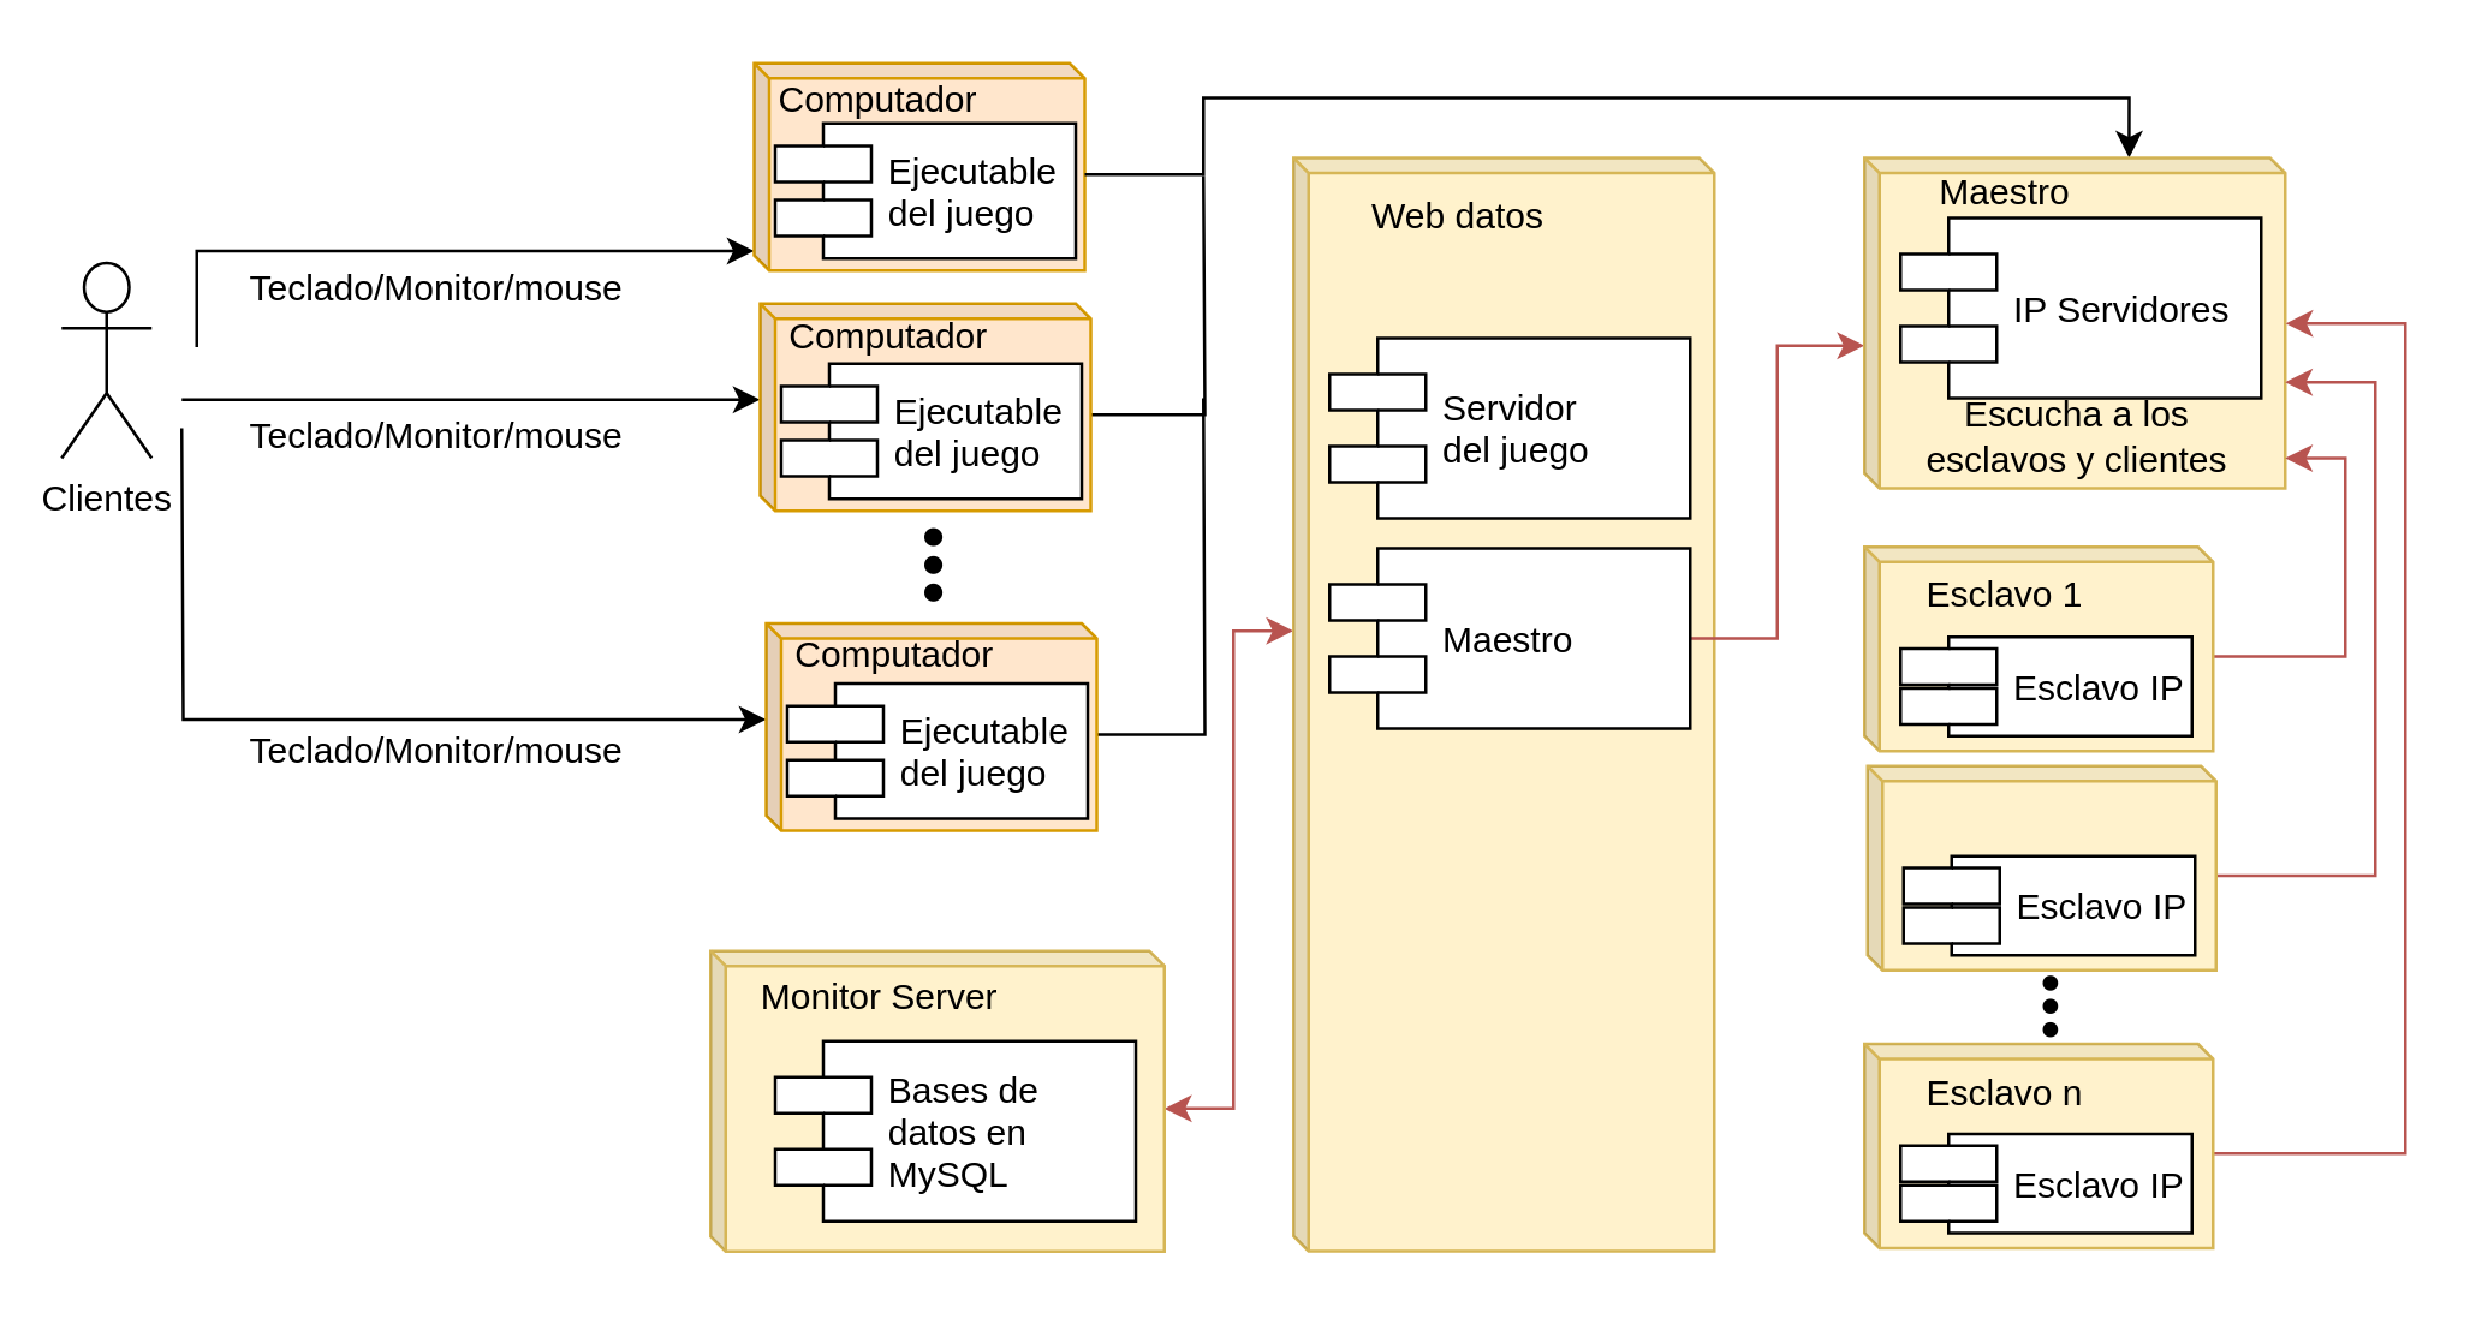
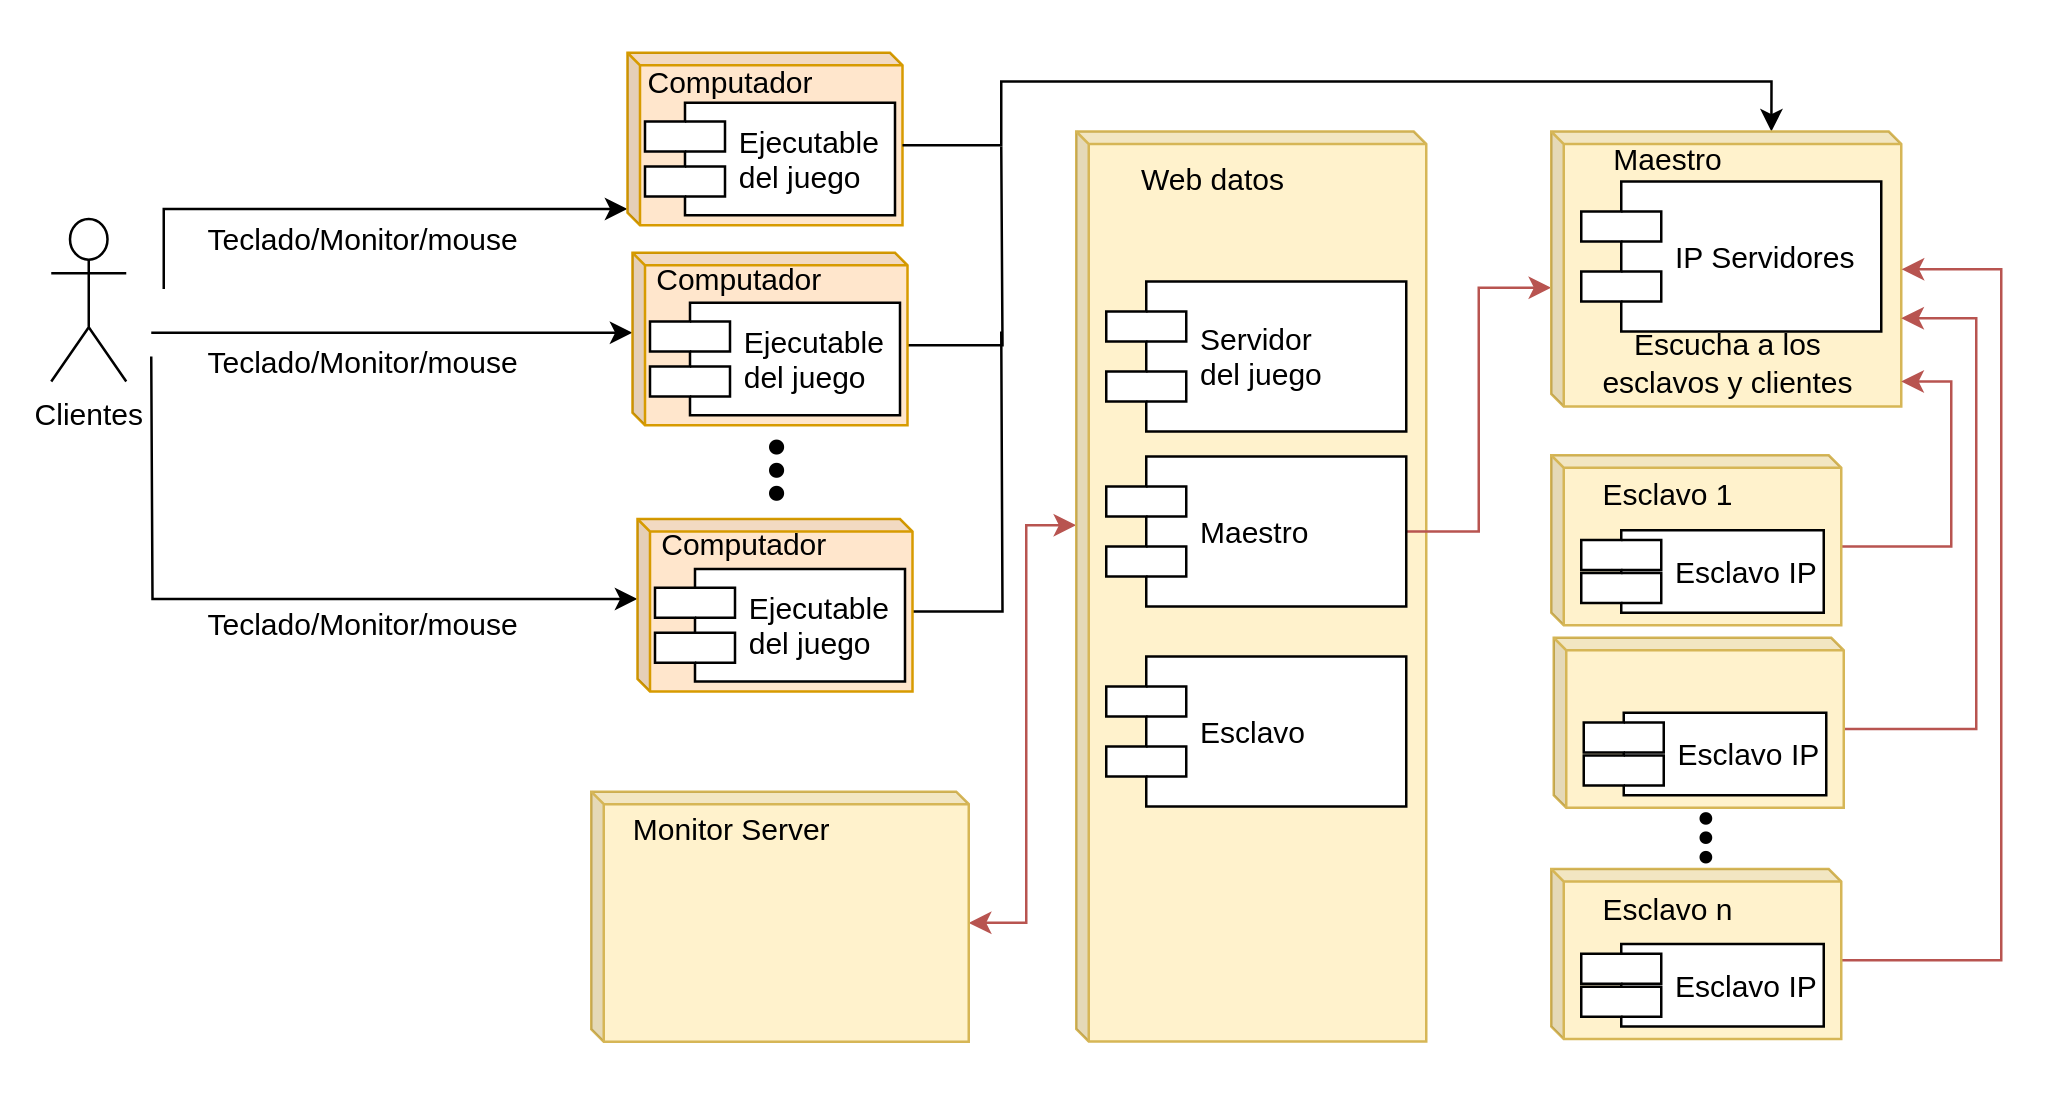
  <mxCell id="0" />
  <mxCell id="1" parent="0" />
  <mxCell id="2" style="edgeStyle=orthogonalEdgeStyle;rounded=0;orthogonalLoop=1;jettySize=auto;html=1;exitX=0;exitY=0;exitDx=0;exitDy=62.5;exitPerimeter=0;startArrow=classic;startFill=1;endArrow=none;endFill=0;" parent="1" source="3" edge="1"><mxGeometry relative="1" as="geometry"><mxPoint x="65" y="115" as="targetPoint" /><Array as="points"><mxPoint x="65" y="83" /><mxPoint x="65" y="115" /></Array></mxGeometry></mxCell>
  <mxCell id="3" value="" style="shape=cube;whiteSpace=wrap;html=1;boundedLbl=1;backgroundOutline=1;darkOpacity=0.05;darkOpacity2=0.1;size=5;fillColor=#ffe6cc;strokeColor=#d79b00;" parent="1" vertex="1"><mxGeometry x="250.5" y="20.5" width="110" height="69" as="geometry" /></mxCell>
  <mxCell id="4" value="Computador" style="text;html=1;strokeColor=none;fillColor=none;align=center;verticalAlign=middle;whiteSpace=wrap;rounded=0;" parent="1" vertex="1"><mxGeometry x="268.5" y="22" width="46" height="21" as="geometry" /></mxCell>
  <mxCell id="5" value="Ejecutable &#10;del juego" style="shape=component;align=left;spacingLeft=36;" parent="1" vertex="1"><mxGeometry x="257.5" y="40.5" width="100" height="45" as="geometry" /></mxCell>
  <mxCell id="6" style="edgeStyle=orthogonalEdgeStyle;rounded=0;orthogonalLoop=1;jettySize=auto;html=1;exitX=0;exitY=0;exitDx=0;exitDy=157.5;exitPerimeter=0;startArrow=classic;startFill=1;endArrow=classic;endFill=1;entryX=0;entryY=0;entryDx=151;entryDy=52.5;entryPerimeter=0;fillColor=#f8cecc;strokeColor=#b85450;" parent="1" source="7" target="11" edge="1"><mxGeometry relative="1" as="geometry"><mxPoint x="410" y="369" as="targetPoint" /><Array as="points"><mxPoint x="410" y="210" /><mxPoint x="410" y="369" /></Array></mxGeometry></mxCell>
  <mxCell id="7" value="" style="shape=cube;whiteSpace=wrap;html=1;boundedLbl=1;backgroundOutline=1;darkOpacity=0.05;darkOpacity2=0.1;size=5;fillColor=#fff2cc;strokeColor=#d6b656;" parent="1" vertex="1"><mxGeometry x="430" y="52" width="140" height="364" as="geometry" /></mxCell>
  <mxCell id="8" value="Web datos" style="text;html=1;strokeColor=none;fillColor=none;align=center;verticalAlign=middle;whiteSpace=wrap;rounded=0;" parent="1" vertex="1"><mxGeometry x="450" y="62" width="70" height="20" as="geometry" /></mxCell>
  <mxCell id="9" value="Servidor &#10;del juego" style="shape=component;align=left;spacingLeft=36;" parent="1" vertex="1"><mxGeometry x="442" y="112" width="120" height="60" as="geometry" /></mxCell>
  <mxCell id="10" style="edgeStyle=orthogonalEdgeStyle;rounded=0;orthogonalLoop=1;jettySize=auto;html=1;exitX=0;exitY=0;exitDx=110;exitDy=37;exitPerimeter=0;startArrow=none;startFill=0;endArrow=classic;endFill=1;entryX=0.629;entryY=0;entryDx=0;entryDy=0;entryPerimeter=0;" parent="1" source="3" target="19" edge="1"><mxGeometry relative="1" as="geometry"><mxPoint x="428" y="120" as="targetPoint" /><Array as="points"><mxPoint x="400" y="58" /><mxPoint x="400" y="32" /><mxPoint x="708" y="32" /></Array></mxGeometry></mxCell>
  <mxCell id="11" value="" style="shape=cube;whiteSpace=wrap;html=1;boundedLbl=1;backgroundOutline=1;darkOpacity=0.05;darkOpacity2=0.1;size=5;fillColor=#fff2cc;strokeColor=#d6b656;" parent="1" vertex="1"><mxGeometry x="236" y="316.048" width="151" height="100" as="geometry" /></mxCell>
  <mxCell id="12" value="Monitor Server&lt;br&gt;" style="text;html=1;strokeColor=none;fillColor=none;align=center;verticalAlign=middle;whiteSpace=wrap;rounded=0;" parent="1" vertex="1"><mxGeometry x="239.5" y="322.048" width="105" height="20" as="geometry" /></mxCell>
- <mxCell id="13" value="Bases de &#10;datos en &#10;MySQL" style="shape=component;align=left;spacingLeft=36;" parent="1" vertex="1"><mxGeometry x="257.5" y="346.048" width="120" height="60" as="geometry" /></mxCell>
  <mxCell id="14" value="Clientes" style="shape=umlActor;verticalLabelPosition=bottom;labelBackgroundColor=#ffffff;verticalAlign=top;html=1;" parent="1" vertex="1"><mxGeometry x="20" y="87" width="30" height="65" as="geometry" /></mxCell>
  <mxCell id="15" value="Teclado/Monitor/mouse" style="text;html=1;resizable=0;points=[];autosize=1;align=left;verticalAlign=top;spacingTop=-4;" parent="1" vertex="1"><mxGeometry x="80.5" y="85.5" width="140" height="20" as="geometry" /></mxCell>
  <mxCell id="16" style="edgeStyle=orthogonalEdgeStyle;rounded=0;orthogonalLoop=1;jettySize=auto;html=1;exitX=1;exitY=0.5;exitDx=0;exitDy=0;entryX=0;entryY=0;entryDx=0;entryDy=62.5;entryPerimeter=0;fillColor=#f8cecc;strokeColor=#b85450;" edge="1" parent="1" source="17" target="19"><mxGeometry relative="1" as="geometry" /></mxCell>
  <mxCell id="17" value="Maestro" style="shape=component;align=left;spacingLeft=36;" vertex="1" parent="1"><mxGeometry x="442" y="182" width="120" height="60" as="geometry" /></mxCell>
+ <mxCell id="18" value="Esclavo" style="shape=component;align=left;spacingLeft=36;" vertex="1" parent="1"><mxGeometry x="442" y="262" width="120" height="60" as="geometry" /></mxCell>
  <mxCell id="19" value="" style="shape=cube;whiteSpace=wrap;html=1;boundedLbl=1;backgroundOutline=1;darkOpacity=0.05;darkOpacity2=0.1;size=5;fillColor=#fff2cc;strokeColor=#d6b656;" vertex="1" parent="1"><mxGeometry x="620" y="52" width="140" height="110" as="geometry" /></mxCell>
  <mxCell id="20" value="IP Servidores" style="shape=component;align=left;spacingLeft=36;" vertex="1" parent="1"><mxGeometry x="632" y="72" width="120" height="60" as="geometry" /></mxCell>
  <mxCell id="21" value="Maestro" style="text;html=1;strokeColor=none;fillColor=none;align=center;verticalAlign=middle;whiteSpace=wrap;rounded=0;" vertex="1" parent="1"><mxGeometry x="632" y="54" width="70" height="20" as="geometry" /></mxCell>
  <mxCell id="22" value="Escucha a los esclavos y clientes" style="text;html=1;strokeColor=none;fillColor=none;align=center;verticalAlign=middle;whiteSpace=wrap;rounded=0;" vertex="1" parent="1"><mxGeometry x="632" y="130" width="118" height="30" as="geometry" /></mxCell>
  <mxCell id="23" style="edgeStyle=orthogonalEdgeStyle;rounded=0;orthogonalLoop=1;jettySize=auto;html=1;exitX=0;exitY=0;exitDx=0;exitDy=32;exitPerimeter=0;startArrow=classic;startFill=1;endArrow=none;endFill=0;fontFamily=Times New Roman;fontSize=37;" edge="1" parent="1" source="25"><mxGeometry relative="1" as="geometry"><mxPoint x="60" y="132.5" as="targetPoint" /></mxGeometry></mxCell>
  <mxCell id="24" style="edgeStyle=orthogonalEdgeStyle;rounded=0;orthogonalLoop=1;jettySize=auto;html=1;exitX=0;exitY=0;exitDx=110;exitDy=37;exitPerimeter=0;startArrow=none;startFill=0;endArrow=none;endFill=0;fontFamily=Times New Roman;fontSize=37;" edge="1" parent="1" source="25"><mxGeometry relative="1" as="geometry"><mxPoint x="400" y="58" as="targetPoint" /></mxGeometry></mxCell>
  <mxCell id="25" value="" style="shape=cube;whiteSpace=wrap;html=1;boundedLbl=1;backgroundOutline=1;darkOpacity=0.05;darkOpacity2=0.1;size=5;fillColor=#ffe6cc;strokeColor=#d79b00;" vertex="1" parent="1"><mxGeometry x="252.5" y="100.5" width="110" height="69" as="geometry" /></mxCell>
  <mxCell id="26" value="Computador" style="text;html=1;strokeColor=none;fillColor=none;align=center;verticalAlign=middle;whiteSpace=wrap;rounded=0;" vertex="1" parent="1"><mxGeometry x="270.5" y="101.5" width="49" height="20" as="geometry" /></mxCell>
  <mxCell id="27" value="Ejecutable &#10;del juego" style="shape=component;align=left;spacingLeft=36;" vertex="1" parent="1"><mxGeometry x="259.5" y="120.5" width="100" height="45" as="geometry" /></mxCell>
  <mxCell id="28" style="edgeStyle=orthogonalEdgeStyle;rounded=0;orthogonalLoop=1;jettySize=auto;html=1;exitX=0;exitY=0;exitDx=0;exitDy=32;exitPerimeter=0;startArrow=classic;startFill=1;endArrow=none;endFill=0;fontFamily=Times New Roman;fontSize=37;" edge="1" parent="1" source="30"><mxGeometry relative="1" as="geometry"><mxPoint x="60" y="142" as="targetPoint" /></mxGeometry></mxCell>
  <mxCell id="29" style="edgeStyle=orthogonalEdgeStyle;rounded=0;orthogonalLoop=1;jettySize=auto;html=1;exitX=0;exitY=0;exitDx=110;exitDy=37;exitPerimeter=0;startArrow=none;startFill=0;endArrow=none;endFill=0;fontFamily=Times New Roman;fontSize=37;" edge="1" parent="1" source="30"><mxGeometry relative="1" as="geometry"><mxPoint x="400" y="132" as="targetPoint" /></mxGeometry></mxCell>
  <mxCell id="30" value="" style="shape=cube;whiteSpace=wrap;html=1;boundedLbl=1;backgroundOutline=1;darkOpacity=0.05;darkOpacity2=0.1;size=5;fillColor=#ffe6cc;strokeColor=#d79b00;" vertex="1" parent="1"><mxGeometry x="254.5" y="207" width="110" height="69" as="geometry" /></mxCell>
  <mxCell id="31" value="Computador" style="text;html=1;strokeColor=none;fillColor=none;align=center;verticalAlign=middle;whiteSpace=wrap;rounded=0;" vertex="1" parent="1"><mxGeometry x="272.5" y="208" width="49" height="20" as="geometry" /></mxCell>
  <mxCell id="32" value="Ejecutable &#10;del juego" style="shape=component;align=left;spacingLeft=36;" vertex="1" parent="1"><mxGeometry x="261.5" y="227" width="100" height="45" as="geometry" /></mxCell>
  <mxCell id="33" value="...&lt;br style=&quot;font-size: 37px;&quot;&gt;" style="text;html=1;strokeColor=none;fillColor=none;align=center;verticalAlign=middle;whiteSpace=wrap;rounded=0;fontStyle=1;fontSize=37;fontFamily=Times New Roman;rotation=90;" vertex="1" parent="1"><mxGeometry x="303.5" y="165" width="34" height="45" as="geometry" /></mxCell>
  <mxCell id="34" style="edgeStyle=orthogonalEdgeStyle;rounded=0;orthogonalLoop=1;jettySize=auto;html=1;exitX=0;exitY=0;exitDx=116;exitDy=36.5;exitPerimeter=0;startArrow=none;startFill=0;endArrow=classic;endFill=1;fontFamily=Times New Roman;fontSize=31;fillColor=#f8cecc;strokeColor=#b85450;entryX=1;entryY=0.909;entryDx=0;entryDy=0;entryPerimeter=0;" edge="1" parent="1" source="35" target="19"><mxGeometry relative="1" as="geometry"><mxPoint x="760" y="172" as="targetPoint" /><Array as="points"><mxPoint x="780" y="218" /><mxPoint x="780" y="152" /></Array></mxGeometry></mxCell>
  <mxCell id="35" value="" style="shape=cube;whiteSpace=wrap;html=1;boundedLbl=1;backgroundOutline=1;darkOpacity=0.05;darkOpacity2=0.1;size=5;fillColor=#fff2cc;strokeColor=#d6b656;" vertex="1" parent="1"><mxGeometry x="620" y="181.5" width="116" height="68" as="geometry" /></mxCell>
  <mxCell id="36" value="Esclavo IP" style="shape=component;align=left;spacingLeft=36;" vertex="1" parent="1"><mxGeometry x="632" y="211.5" width="97" height="33" as="geometry" /></mxCell>
  <mxCell id="37" value="Esclavo 1" style="text;html=1;strokeColor=none;fillColor=none;align=center;verticalAlign=middle;whiteSpace=wrap;rounded=0;" vertex="1" parent="1"><mxGeometry x="632" y="188" width="70" height="20" as="geometry" /></mxCell>
  <mxCell id="38" style="edgeStyle=orthogonalEdgeStyle;rounded=0;orthogonalLoop=1;jettySize=auto;html=1;exitX=0;exitY=0;exitDx=116;exitDy=36.5;exitPerimeter=0;entryX=1;entryY=0.679;entryDx=0;entryDy=0;entryPerimeter=0;startArrow=none;startFill=0;endArrow=classic;endFill=1;fontFamily=Times New Roman;fontSize=31;fillColor=#f8cecc;strokeColor=#b85450;" edge="1" parent="1" source="39" target="19"><mxGeometry relative="1" as="geometry"><Array as="points"><mxPoint x="790" y="291" /><mxPoint x="790" y="127" /></Array></mxGeometry></mxCell>
  <mxCell id="39" value="" style="shape=cube;whiteSpace=wrap;html=1;boundedLbl=1;backgroundOutline=1;darkOpacity=0.05;darkOpacity2=0.1;size=5;fillColor=#fff2cc;strokeColor=#d6b656;" vertex="1" parent="1"><mxGeometry x="621" y="254.5" width="116" height="68" as="geometry" /></mxCell>
  <mxCell id="40" value="Esclavo IP" style="shape=component;align=left;spacingLeft=36;" vertex="1" parent="1"><mxGeometry x="633" y="284.5" width="97" height="33" as="geometry" /></mxCell>
  <mxCell id="41" style="edgeStyle=orthogonalEdgeStyle;rounded=0;orthogonalLoop=1;jettySize=auto;html=1;exitX=0;exitY=0;exitDx=116;exitDy=36.5;exitPerimeter=0;entryX=1.001;entryY=0.501;entryDx=0;entryDy=0;entryPerimeter=0;startArrow=none;startFill=0;endArrow=classic;endFill=1;fontFamily=Times New Roman;fontSize=31;fillColor=#f8cecc;strokeColor=#b85450;" edge="1" parent="1" source="42" target="19"><mxGeometry relative="1" as="geometry"><Array as="points"><mxPoint x="800" y="384" /><mxPoint x="800" y="107" /></Array></mxGeometry></mxCell>
  <mxCell id="42" value="" style="shape=cube;whiteSpace=wrap;html=1;boundedLbl=1;backgroundOutline=1;darkOpacity=0.05;darkOpacity2=0.1;size=5;fillColor=#fff2cc;strokeColor=#d6b656;" vertex="1" parent="1"><mxGeometry x="620" y="347" width="116" height="68" as="geometry" /></mxCell>
  <mxCell id="43" value="Esclavo IP" style="shape=component;align=left;spacingLeft=36;" vertex="1" parent="1"><mxGeometry x="632" y="377" width="97" height="33" as="geometry" /></mxCell>
  <mxCell id="44" value="Esclavo n" style="text;html=1;strokeColor=none;fillColor=none;align=center;verticalAlign=middle;whiteSpace=wrap;rounded=0;" vertex="1" parent="1"><mxGeometry x="632" y="353.5" width="70" height="20" as="geometry" /></mxCell>
  <mxCell id="45" value="...&lt;br style=&quot;font-size: 31px;&quot;&gt;" style="text;html=1;strokeColor=none;fillColor=none;align=center;verticalAlign=middle;whiteSpace=wrap;rounded=0;fontStyle=1;fontSize=31;fontFamily=Times New Roman;rotation=90;" vertex="1" parent="1"><mxGeometry x="674" y="312.5" width="34" height="45" as="geometry" /></mxCell>
  <mxCell id="46" value="Teclado/Monitor/mouse" style="text;html=1;resizable=0;points=[];autosize=1;align=left;verticalAlign=top;spacingTop=-4;" vertex="1" parent="1"><mxGeometry x="80.5" y="135" width="140" height="20" as="geometry" /></mxCell>
  <mxCell id="47" value="Teclado/Monitor/mouse" style="text;html=1;resizable=0;points=[];autosize=1;align=left;verticalAlign=top;spacingTop=-4;" vertex="1" parent="1"><mxGeometry x="80.5" y="239.5" width="140" height="20" as="geometry" /></mxCell>
